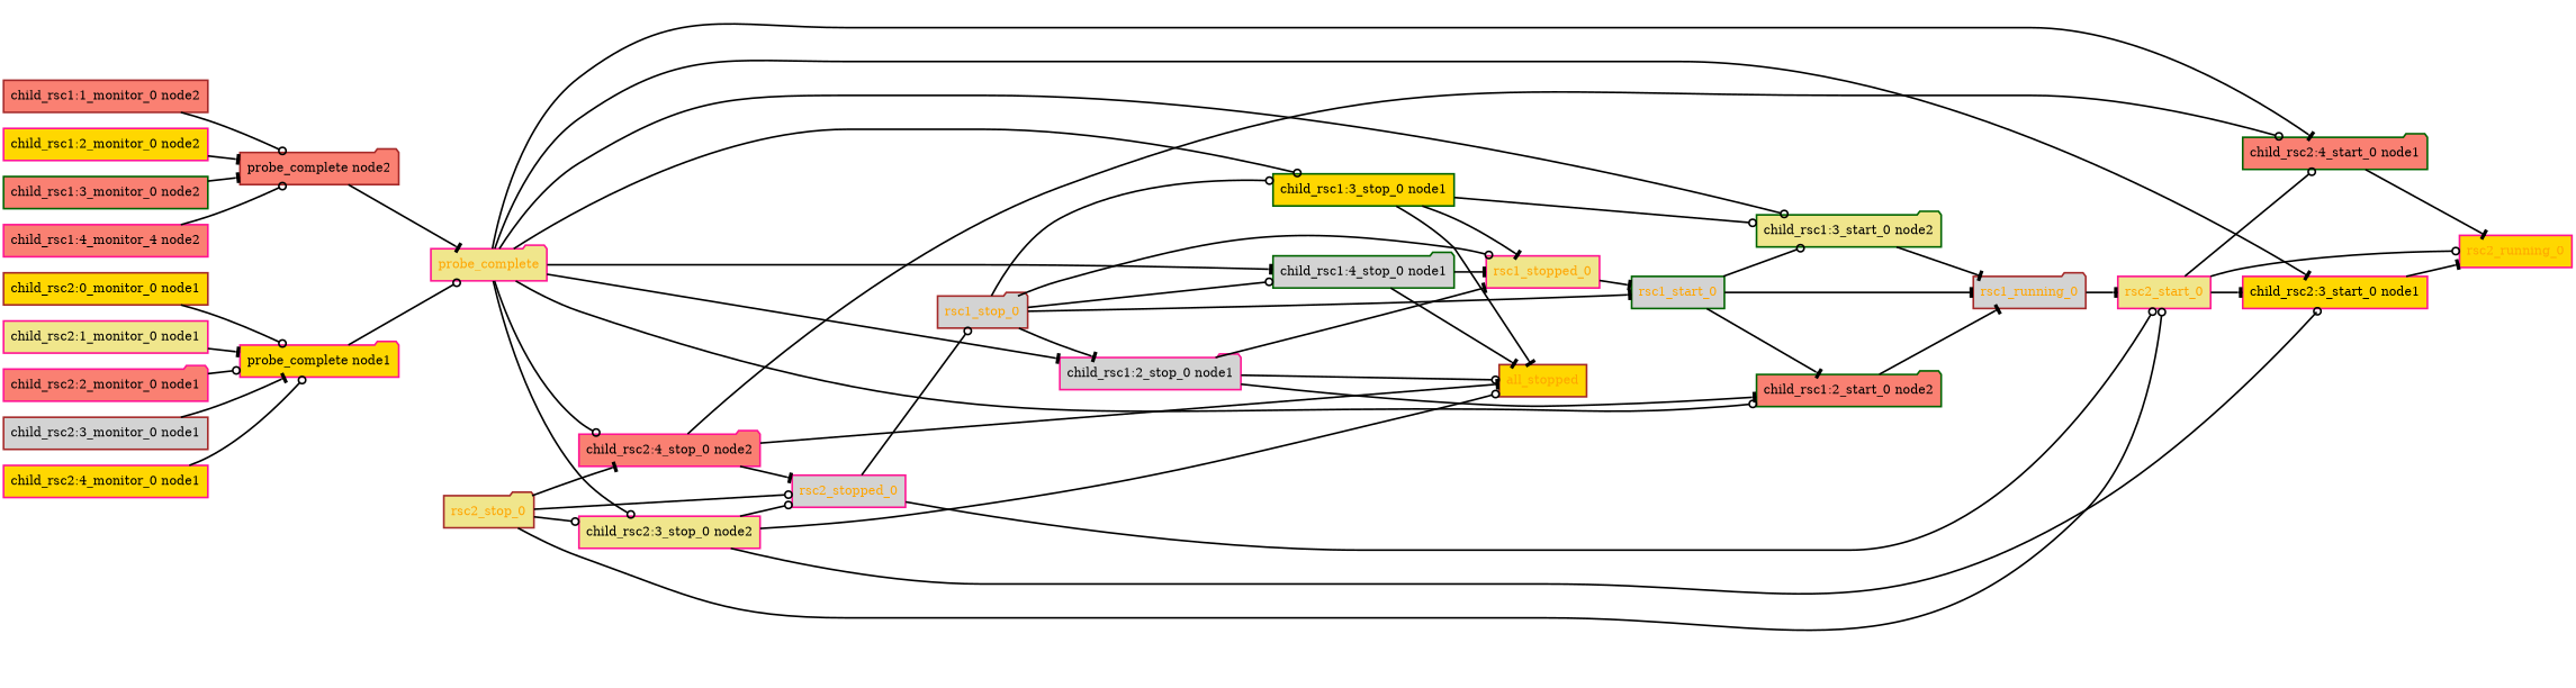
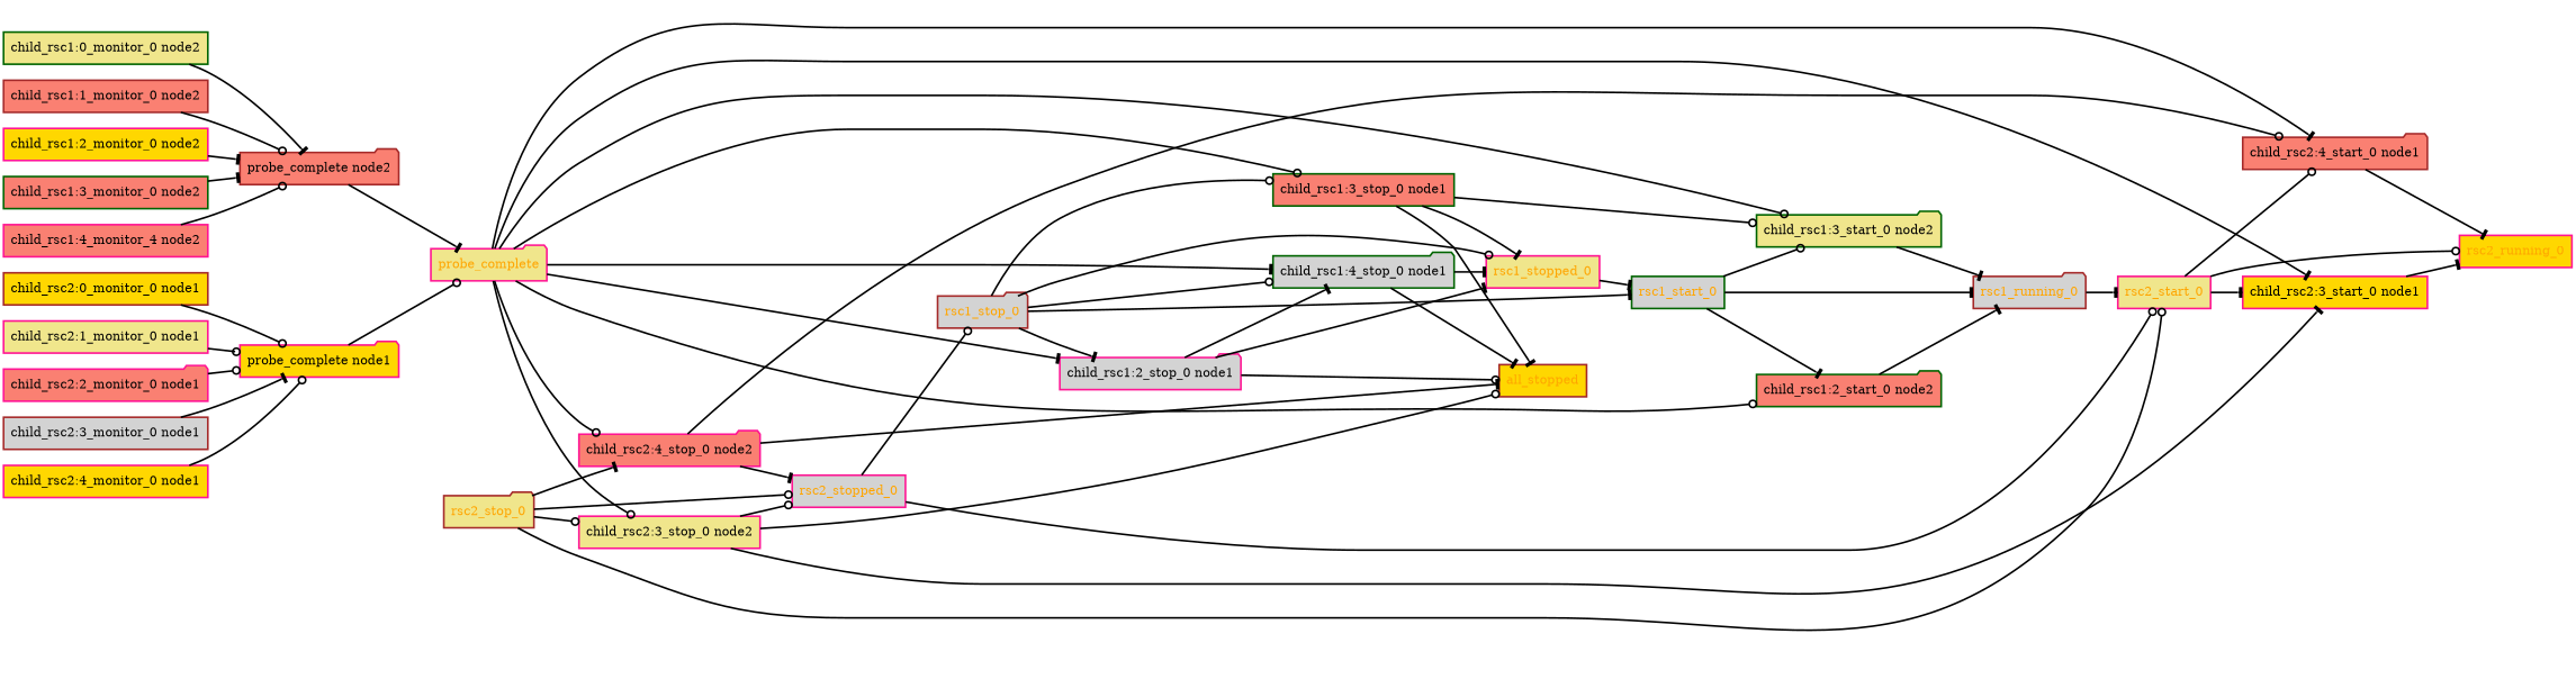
  digraph {
    rankdir=LR
    node [color=deeppink fillcolor=gold fontcolor=black shape=box style="bold,filled"]
    edge [arrowhead=tee style=bold]
    all_stopped [color=brown fontcolor=orange]
+   "child_rsc1:0_monitor_0 node2" [color=darkgreen fillcolor=khaki]
    "probe_complete node2" [color=brown fillcolor=salmon shape=folder]
    probe_complete [fillcolor=khaki fontcolor=orange shape=folder]
    "child_rsc1:2_start_0 node2" [color=darkgreen fillcolor=salmon shape=folder]
    "child_rsc1:2_stop_0 node1" [fillcolor=lightgrey shape=folder]
    "child_rsc1:3_start_0 node2" [color=darkgreen fillcolor=khaki shape=folder]
-   "child_rsc1:3_stop_0 node1" [color=darkgreen]
+   "child_rsc1:3_stop_0 node1" [color=darkgreen fillcolor=salmon]
    "child_rsc1:4_stop_0 node1" [color=darkgreen fillcolor=lightgrey shape=folder]
    "child_rsc2:3_start_0 node1"
    "child_rsc2:3_stop_0 node2" [fillcolor=khaki]
-   "child_rsc2:4_start_0 node1" [color=darkgreen fillcolor=salmon shape=folder]
+   "child_rsc2:4_start_0 node1" [color=brown fillcolor=salmon shape=folder]
    "child_rsc2:4_stop_0 node2" [fillcolor=salmon shape=folder]
    "child_rsc1:1_monitor_0 node2" [color=brown fillcolor=salmon]
    "child_rsc1:2_monitor_0 node2"
    rsc1_running_0 [color=brown fillcolor=lightgrey fontcolor=orange shape=folder]
    rsc2_start_0 [fillcolor=khaki fontcolor=orange]
    rsc2_running_0 [fontcolor=orange]
    rsc1_stopped_0 [fillcolor=khaki fontcolor=orange]
    rsc1_start_0 [color=darkgreen fillcolor=lightgrey fontcolor=orange]
    "child_rsc1:3_monitor_0 node2" [color=darkgreen fillcolor=salmon]
    n22 [fillcolor=salmon label="child_rsc1:4_monitor_4 node2"]
    "child_rsc2:0_monitor_0 node1" [color=brown]
    "probe_complete node1" [shape=folder]
    "child_rsc2:1_monitor_0 node1" [fillcolor=khaki]
    "child_rsc2:2_monitor_0 node1" [fillcolor=salmon shape=folder]
    "child_rsc2:3_monitor_0 node1" [color=brown fillcolor=lightgrey]
    rsc2_stopped_0 [fillcolor=lightgrey fontcolor=orange]
    rsc1_stop_0 [color=brown fillcolor=lightgrey fontcolor=orange shape=folder]
    "child_rsc2:4_monitor_0 node1"
    rsc2_stop_0 [color=brown fillcolor=khaki fontcolor=orange shape=folder]
+   "child_rsc1:0_monitor_0 node2" -> "probe_complete node2"
    "probe_complete node2" -> probe_complete
    probe_complete -> "child_rsc1:2_start_0 node2" [arrowhead=odot]
    probe_complete -> "child_rsc1:2_stop_0 node1"
    probe_complete -> "child_rsc1:3_start_0 node2" [arrowhead=odot]
    probe_complete -> "child_rsc1:3_stop_0 node1" [arrowhead=odot]
    probe_complete -> "child_rsc1:4_stop_0 node1"
    probe_complete -> "child_rsc2:3_start_0 node1"
    probe_complete -> "child_rsc2:3_stop_0 node2" [arrowhead=odot]
    probe_complete -> "child_rsc2:4_start_0 node1"
    probe_complete -> "child_rsc2:4_stop_0 node2" [arrowhead=odot]
    "child_rsc1:2_start_0 node2" -> rsc1_running_0
    "child_rsc1:2_stop_0 node1" -> all_stopped [arrowhead=odot]
-   "child_rsc1:2_stop_0 node1" -> "child_rsc1:2_start_0 node2"
+   "child_rsc1:2_stop_0 node1" -> "child_rsc1:4_stop_0 node1"
    "child_rsc1:2_stop_0 node1" -> rsc1_stopped_0
    "child_rsc1:3_start_0 node2" -> rsc1_running_0
    "child_rsc1:3_stop_0 node1" -> all_stopped
    "child_rsc1:3_stop_0 node1" -> "child_rsc1:3_start_0 node2" [arrowhead=odot]
    "child_rsc1:3_stop_0 node1" -> rsc1_stopped_0
    "child_rsc1:4_stop_0 node1" -> all_stopped
    "child_rsc1:4_stop_0 node1" -> rsc1_stopped_0
    "child_rsc2:3_start_0 node1" -> rsc2_running_0
    "child_rsc2:3_stop_0 node2" -> all_stopped [arrowhead=odot]
-   "child_rsc2:3_stop_0 node2" -> "child_rsc2:3_start_0 node1" [arrowhead=odot]
+   "child_rsc2:3_stop_0 node2" -> "child_rsc2:3_start_0 node1"
    "child_rsc2:3_stop_0 node2" -> rsc2_stopped_0 [arrowhead=odot]
    "child_rsc2:4_start_0 node1" -> rsc2_running_0
    "child_rsc2:4_stop_0 node2" -> all_stopped
    "child_rsc2:4_stop_0 node2" -> "child_rsc2:4_start_0 node1" [arrowhead=odot]
    "child_rsc2:4_stop_0 node2" -> rsc2_stopped_0
    "child_rsc1:1_monitor_0 node2" -> "probe_complete node2" [arrowhead=odot]
    "child_rsc1:2_monitor_0 node2" -> "probe_complete node2"
    rsc1_running_0 -> rsc2_start_0
    rsc2_start_0 -> "child_rsc2:3_start_0 node1"
    rsc2_start_0 -> "child_rsc2:4_start_0 node1" [arrowhead=odot]
    rsc2_start_0 -> rsc2_running_0 [arrowhead=odot]
    rsc1_stopped_0 -> rsc1_start_0
    rsc1_start_0 -> "child_rsc1:2_start_0 node2"
    rsc1_start_0 -> "child_rsc1:3_start_0 node2" [arrowhead=odot]
    rsc1_start_0 -> rsc1_running_0
    "child_rsc1:3_monitor_0 node2" -> "probe_complete node2"
    n22 -> "probe_complete node2" [arrowhead=odot]
    "child_rsc2:0_monitor_0 node1" -> "probe_complete node1" [arrowhead=odot]
    "probe_complete node1" -> probe_complete [arrowhead=odot]
-   "child_rsc2:1_monitor_0 node1" -> "probe_complete node1"
+   "child_rsc2:1_monitor_0 node1" -> "probe_complete node1" [arrowhead=odot]
    "child_rsc2:2_monitor_0 node1" -> "probe_complete node1" [arrowhead=odot]
    "child_rsc2:3_monitor_0 node1" -> "probe_complete node1"
    rsc2_stopped_0 -> rsc2_start_0 [arrowhead=odot]
    rsc2_stopped_0 -> rsc1_stop_0 [arrowhead=odot]
    rsc1_stop_0 -> "child_rsc1:2_stop_0 node1"
    rsc1_stop_0 -> "child_rsc1:3_stop_0 node1" [arrowhead=odot]
    rsc1_stop_0 -> "child_rsc1:4_stop_0 node1" [arrowhead=odot]
    rsc1_stop_0 -> rsc1_stopped_0 [arrowhead=odot]
    rsc1_stop_0 -> rsc1_start_0
    "child_rsc2:4_monitor_0 node1" -> "probe_complete node1" [arrowhead=odot]
    rsc2_stop_0 -> "child_rsc2:3_stop_0 node2" [arrowhead=odot]
    rsc2_stop_0 -> "child_rsc2:4_stop_0 node2"
    rsc2_stop_0 -> rsc2_start_0 [arrowhead=odot]
    rsc2_stop_0 -> rsc2_stopped_0 [arrowhead=odot]
  }
